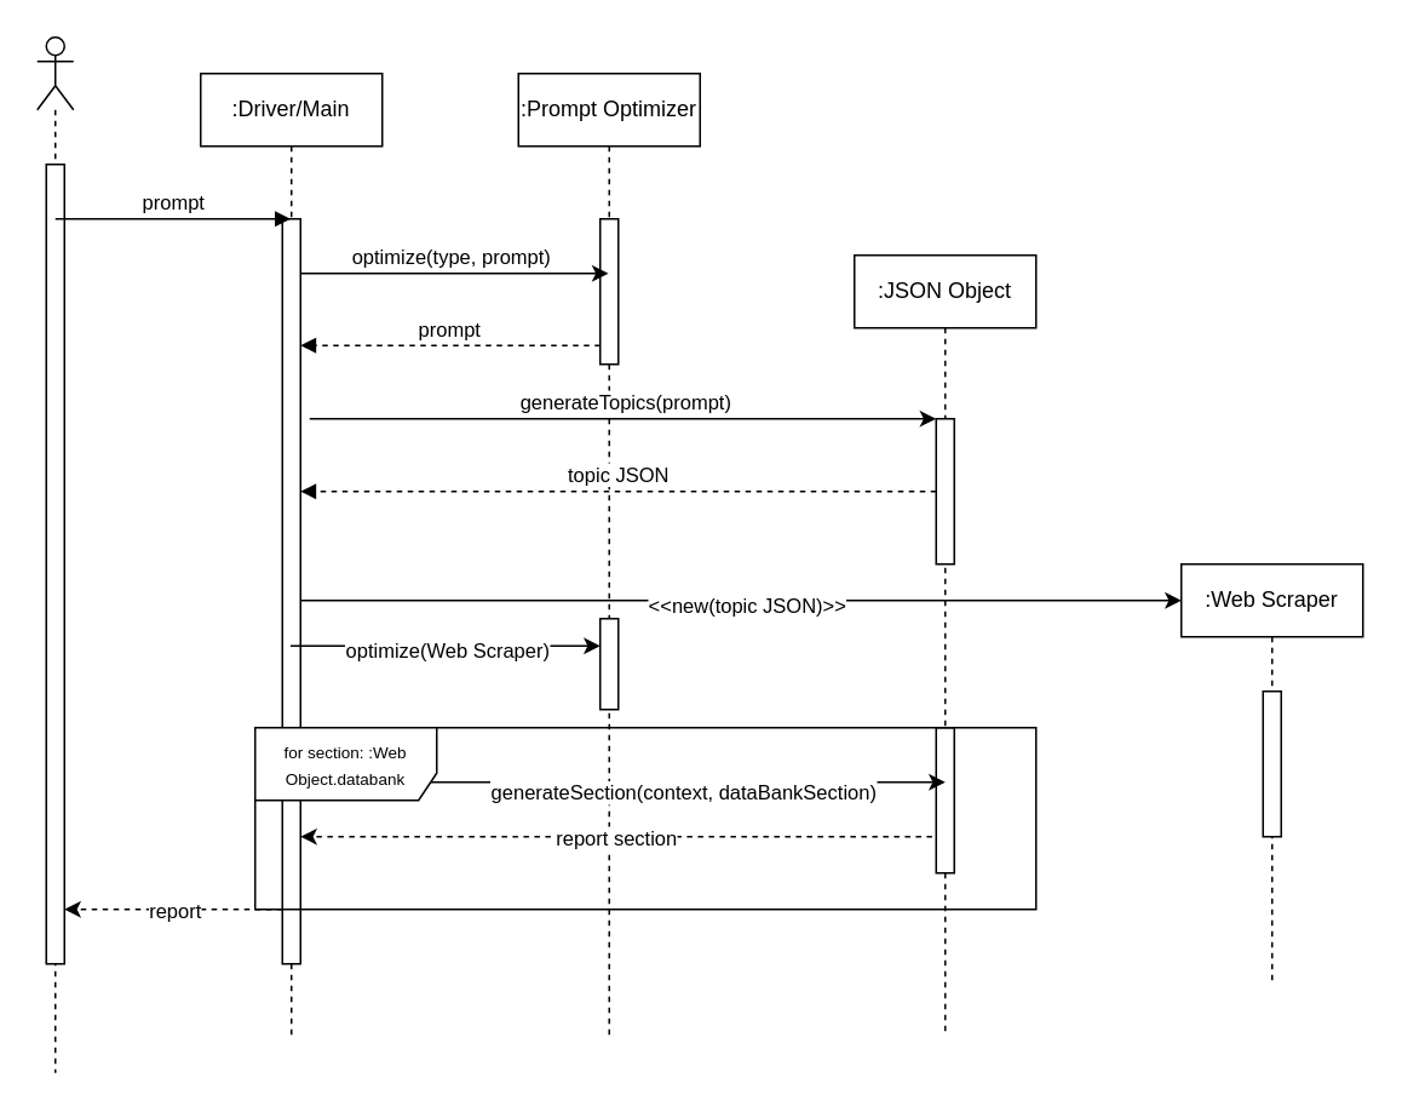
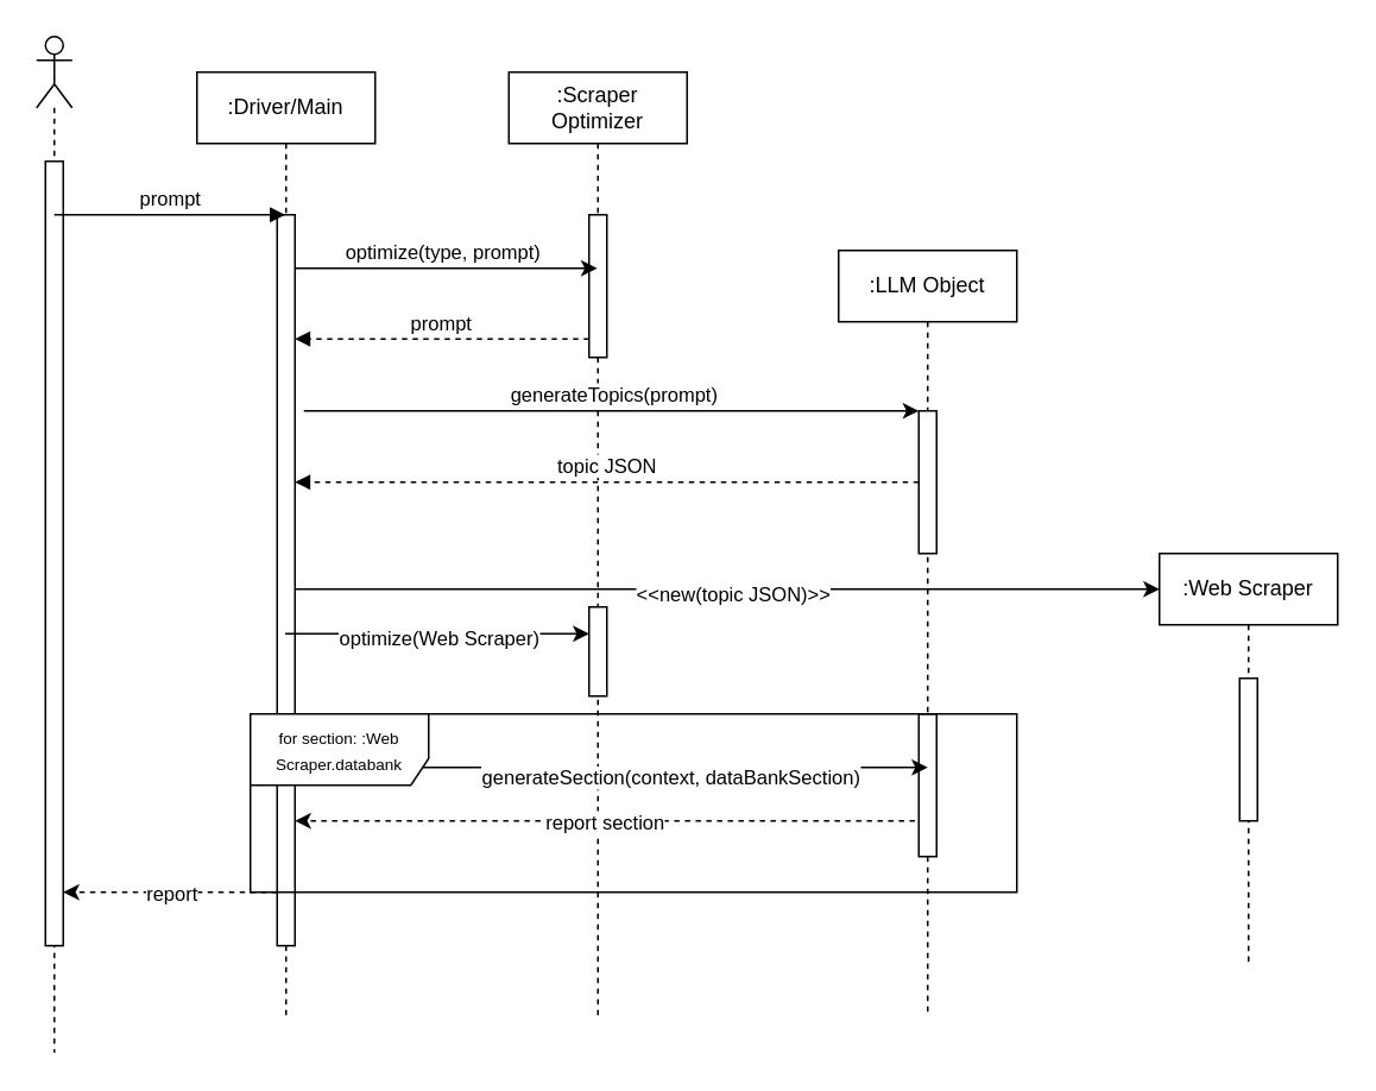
  <mxCell id="0" />
  <mxCell id="1" parent="0" />
- <mxCell id="2" value=":JSON Object" style="shape=umlLifeline;perimeter=lifelinePerimeter;whiteSpace=wrap;html=1;container=1;dropTarget=0;collapsible=0;recursiveResize=0;outlineConnect=0;portConstraint=eastwest;newEdgeStyle={&quot;curved&quot;:0,&quot;rounded&quot;:0};" parent="1" vertex="1"><mxGeometry x="470" y="140" width="100" height="430" as="geometry" /></mxCell>
+ <mxCell id="2" value=":LLM Object" style="shape=umlLifeline;perimeter=lifelinePerimeter;whiteSpace=wrap;html=1;container=1;dropTarget=0;collapsible=0;recursiveResize=0;outlineConnect=0;portConstraint=eastwest;newEdgeStyle={&quot;curved&quot;:0,&quot;rounded&quot;:0};" parent="1" vertex="1"><mxGeometry x="470" y="140" width="100" height="430" as="geometry" /></mxCell>
  <mxCell id="3" value="" style="html=1;points=[[0,0,0,0,5],[0,1,0,0,-5],[1,0,0,0,5],[1,1,0,0,-5]];perimeter=orthogonalPerimeter;outlineConnect=0;targetShapes=umlLifeline;portConstraint=eastwest;newEdgeStyle={&quot;curved&quot;:0,&quot;rounded&quot;:0};" parent="2" vertex="1"><mxGeometry x="45" y="90" width="10" height="80" as="geometry" /></mxCell>
  <mxCell id="4" value="" style="html=1;points=[[0,0,0,0,5],[0,1,0,0,-5],[1,0,0,0,5],[1,1,0,0,-5]];perimeter=orthogonalPerimeter;outlineConnect=0;targetShapes=umlLifeline;portConstraint=eastwest;newEdgeStyle={&quot;curved&quot;:0,&quot;rounded&quot;:0};" parent="2" vertex="1"><mxGeometry x="45" y="260" width="10" height="80" as="geometry" /></mxCell>
  <mxCell id="5" value=":Web Scraper" style="shape=umlLifeline;perimeter=lifelinePerimeter;whiteSpace=wrap;html=1;container=1;dropTarget=0;collapsible=0;recursiveResize=0;outlineConnect=0;portConstraint=eastwest;newEdgeStyle={&quot;curved&quot;:0,&quot;rounded&quot;:0};" parent="1" vertex="1"><mxGeometry x="650" y="310" width="100" height="230" as="geometry" /></mxCell>
  <mxCell id="6" value="" style="html=1;points=[[0,0,0,0,5],[0,1,0,0,-5],[1,0,0,0,5],[1,1,0,0,-5]];perimeter=orthogonalPerimeter;outlineConnect=0;targetShapes=umlLifeline;portConstraint=eastwest;newEdgeStyle={&quot;curved&quot;:0,&quot;rounded&quot;:0};" parent="5" vertex="1"><mxGeometry x="45" y="70" width="10" height="80" as="geometry" /></mxCell>
  <mxCell id="7" value="" style="shape=umlLifeline;perimeter=lifelinePerimeter;whiteSpace=wrap;html=1;container=1;dropTarget=0;collapsible=0;recursiveResize=0;outlineConnect=0;portConstraint=eastwest;newEdgeStyle={&quot;curved&quot;:0,&quot;rounded&quot;:0};participant=umlActor;" parent="1" vertex="1"><mxGeometry x="20" y="20" width="20" height="570" as="geometry" /></mxCell>
  <mxCell id="8" value="" style="html=1;points=[[0,0,0,0,5],[0,1,0,0,-5],[1,0,0,0,5],[1,1,0,0,-5]];perimeter=orthogonalPerimeter;outlineConnect=0;targetShapes=umlLifeline;portConstraint=eastwest;newEdgeStyle={&quot;curved&quot;:0,&quot;rounded&quot;:0};" parent="7" vertex="1"><mxGeometry x="5" y="70" width="10" height="440" as="geometry" /></mxCell>
- <mxCell id="9" value=":Prompt Optimizer" style="shape=umlLifeline;perimeter=lifelinePerimeter;whiteSpace=wrap;html=1;container=1;dropTarget=0;collapsible=0;recursiveResize=0;outlineConnect=0;portConstraint=eastwest;newEdgeStyle={&quot;curved&quot;:0,&quot;rounded&quot;:0};" parent="1" vertex="1"><mxGeometry x="285" y="40" width="100" height="530" as="geometry" /></mxCell>
+ <mxCell id="9" value=":Scraper Optimizer" style="shape=umlLifeline;perimeter=lifelinePerimeter;whiteSpace=wrap;html=1;container=1;dropTarget=0;collapsible=0;recursiveResize=0;outlineConnect=0;portConstraint=eastwest;newEdgeStyle={&quot;curved&quot;:0,&quot;rounded&quot;:0};" parent="1" vertex="1"><mxGeometry x="285" y="40" width="100" height="530" as="geometry" /></mxCell>
  <mxCell id="10" value="" style="html=1;points=[[0,0,0,0,5],[0,1,0,0,-5],[1,0,0,0,5],[1,1,0,0,-5]];perimeter=orthogonalPerimeter;outlineConnect=0;targetShapes=umlLifeline;portConstraint=eastwest;newEdgeStyle={&quot;curved&quot;:0,&quot;rounded&quot;:0};" parent="9" vertex="1"><mxGeometry x="45" y="80" width="10" height="80" as="geometry" /></mxCell>
  <mxCell id="11" value="" style="html=1;points=[[0,0,0,0,5],[0,1,0,0,-5],[1,0,0,0,5],[1,1,0,0,-5]];perimeter=orthogonalPerimeter;outlineConnect=0;targetShapes=umlLifeline;portConstraint=eastwest;newEdgeStyle={&quot;curved&quot;:0,&quot;rounded&quot;:0};" vertex="1" parent="9"><mxGeometry x="45" y="300" width="10" height="50" as="geometry" /></mxCell>
  <mxCell id="12" value="" style="endArrow=classic;html=1;rounded=0;" parent="1" edge="1"><mxGeometry relative="1" as="geometry"><mxPoint x="160.024" y="150" as="sourcePoint" /><mxPoint x="334.5" y="150" as="targetPoint" /></mxGeometry></mxCell>
  <mxCell id="13" value="optimize(type, prompt)" style="edgeLabel;resizable=0;html=1;;align=center;verticalAlign=middle;" parent="12" connectable="0" vertex="1"><mxGeometry relative="1" as="geometry"><mxPoint y="-10" as="offset" /></mxGeometry></mxCell>
  <mxCell id="14" value="prompt" style="html=1;verticalAlign=bottom;endArrow=block;curved=0;rounded=0;dashed=1;" parent="1" target="16" edge="1"><mxGeometry width="80" relative="1" as="geometry"><mxPoint x="330" y="189.63" as="sourcePoint" /><mxPoint x="180" y="190" as="targetPoint" /></mxGeometry></mxCell>
  <mxCell id="15" value=":Driver/Main" style="shape=umlLifeline;perimeter=lifelinePerimeter;whiteSpace=wrap;html=1;container=1;dropTarget=0;collapsible=0;recursiveResize=0;outlineConnect=0;portConstraint=eastwest;newEdgeStyle={&quot;curved&quot;:0,&quot;rounded&quot;:0};" parent="1" vertex="1"><mxGeometry x="110" y="40" width="100" height="530" as="geometry" /></mxCell>
  <mxCell id="16" value="" style="html=1;points=[[0,0,0,0,5],[0,1,0,0,-5],[1,0,0,0,5],[1,1,0,0,-5]];perimeter=orthogonalPerimeter;outlineConnect=0;targetShapes=umlLifeline;portConstraint=eastwest;newEdgeStyle={&quot;curved&quot;:0,&quot;rounded&quot;:0};" parent="15" vertex="1"><mxGeometry x="45" y="80" width="10" height="410" as="geometry" /></mxCell>
  <mxCell id="17" value="prompt" style="html=1;verticalAlign=bottom;endArrow=block;curved=0;rounded=0;" parent="1" target="15" edge="1"><mxGeometry width="80" relative="1" as="geometry"><mxPoint x="30" y="120" as="sourcePoint" /><mxPoint x="110" y="120" as="targetPoint" /></mxGeometry></mxCell>
  <mxCell id="18" value="" style="endArrow=classic;html=1;rounded=0;" parent="1" target="3" edge="1"><mxGeometry relative="1" as="geometry"><mxPoint x="170" y="230" as="sourcePoint" /><mxPoint x="524.5" y="230" as="targetPoint" /></mxGeometry></mxCell>
  <mxCell id="19" value="generateTopics(prompt)" style="edgeLabel;resizable=0;html=1;;align=center;verticalAlign=middle;" parent="18" connectable="0" vertex="1"><mxGeometry relative="1" as="geometry"><mxPoint y="-10" as="offset" /></mxGeometry></mxCell>
  <mxCell id="20" value="topic JSON" style="html=1;verticalAlign=bottom;endArrow=block;curved=0;rounded=0;dashed=1;" parent="1" target="16" edge="1"><mxGeometry width="80" relative="1" as="geometry"><mxPoint x="515" y="270" as="sourcePoint" /><mxPoint x="350" y="270.37" as="targetPoint" /></mxGeometry></mxCell>
  <mxCell id="21" value="" style="endArrow=classic;html=1;rounded=0;entryX=-0.004;entryY=0.072;entryDx=0;entryDy=0;entryPerimeter=0;" parent="1" edge="1"><mxGeometry width="50" height="50" relative="1" as="geometry"><mxPoint x="165.4" y="330" as="sourcePoint" /><mxPoint x="650" y="330" as="targetPoint" /></mxGeometry></mxCell>
  <mxCell id="22" value="&amp;lt;&amp;lt;new(topic JSON)&amp;gt;&amp;gt;" style="edgeLabel;html=1;align=center;verticalAlign=middle;resizable=0;points=[];" parent="21" vertex="1" connectable="0"><mxGeometry x="0.011" y="-2" relative="1" as="geometry"><mxPoint as="offset" /></mxGeometry></mxCell>
  <mxCell id="23" value="" style="endArrow=classic;html=1;rounded=0;entryX=0;entryY=0;entryDx=0;entryDy=5;entryPerimeter=0;" parent="1" edge="1"><mxGeometry relative="1" as="geometry"><mxPoint x="170" y="430" as="sourcePoint" /><mxPoint x="520" y="430" as="targetPoint" /></mxGeometry></mxCell>
  <mxCell id="24" value="generateSection(context, dataBankSection)" style="edgeLabel;resizable=0;html=1;;align=center;verticalAlign=middle;" parent="23" connectable="0" vertex="1"><mxGeometry relative="1" as="geometry"><mxPoint x="30" y="5" as="offset" /></mxGeometry></mxCell>
  <mxCell id="25" value="" style="endArrow=classic;html=1;rounded=0;dashed=1;" parent="1" target="16" edge="1"><mxGeometry relative="1" as="geometry"><mxPoint x="512.78" y="460" as="sourcePoint" /><mxPoint x="157.227" y="460" as="targetPoint" /></mxGeometry></mxCell>
  <mxCell id="26" value="report section" style="edgeLabel;resizable=0;html=1;;align=center;verticalAlign=middle;" parent="25" connectable="0" vertex="1"><mxGeometry relative="1" as="geometry" /></mxCell>
  <mxCell id="27" value="" style="endArrow=classic;html=1;rounded=0;dashed=1;" parent="1" edge="1"><mxGeometry relative="1" as="geometry"><mxPoint x="155" y="500" as="sourcePoint" /><mxPoint x="35" y="500" as="targetPoint" /></mxGeometry></mxCell>
  <mxCell id="28" value="report" style="edgeLabel;resizable=0;html=1;;align=center;verticalAlign=middle;" parent="27" connectable="0" vertex="1"><mxGeometry relative="1" as="geometry" /></mxCell>
- <mxCell id="29" value="&lt;font style=&quot;font-size: 9px;&quot;&gt;for section: :Web Object.databank&lt;br&gt;&lt;/font&gt;" style="shape=umlFrame;whiteSpace=wrap;html=1;pointerEvents=0;width=100;height=40;" parent="1" vertex="1"><mxGeometry x="140" y="400" width="430" height="100" as="geometry" /></mxCell>
+ <mxCell id="29" value="&lt;font style=&quot;font-size: 9px;&quot;&gt;for section: :Web Scraper.databank&lt;br&gt;&lt;/font&gt;" style="shape=umlFrame;whiteSpace=wrap;html=1;pointerEvents=0;width=100;height=40;" parent="1" vertex="1"><mxGeometry x="140" y="400" width="430" height="100" as="geometry" /></mxCell>
  <mxCell id="30" value="" style="endArrow=classic;html=1;rounded=0;" edge="1" parent="1" source="15"><mxGeometry width="50" height="50" relative="1" as="geometry"><mxPoint x="190" y="354.71" as="sourcePoint" /><mxPoint x="330" y="355" as="targetPoint" /></mxGeometry></mxCell>
  <mxCell id="31" value="optimize(Web Scraper)" style="edgeLabel;html=1;align=center;verticalAlign=middle;resizable=0;points=[];" vertex="1" connectable="0" parent="30"><mxGeometry x="0.011" y="-2" relative="1" as="geometry"><mxPoint as="offset" /></mxGeometry></mxCell>
